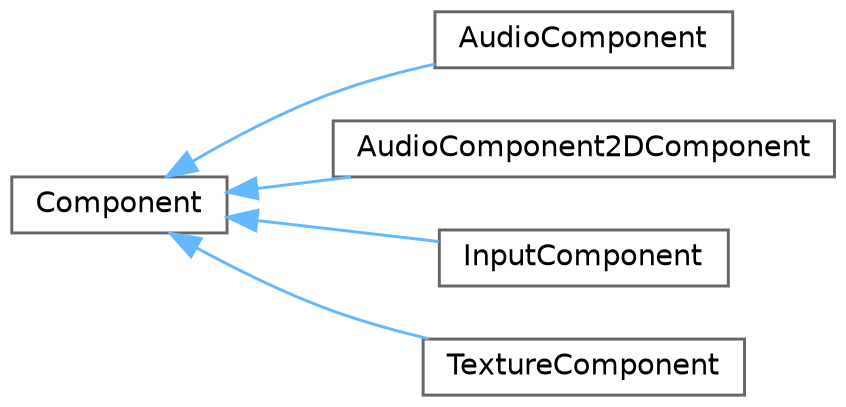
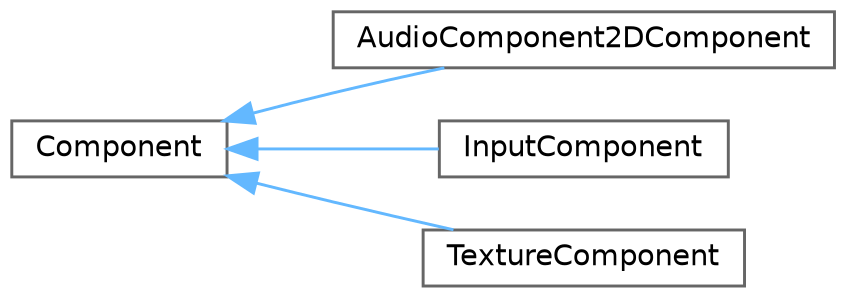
  digraph {
    rankdir=LR
    node [color=grey40 fillcolor=white fontname=Helvetica fontsize=10 shape=box style=filled]
    edge [color=steelblue1 dir=back fontname=Helvetica fontsize=10 labelfontname=Helvetica labelfontsize=10 style=solid]
    n1 [height=0.2 label=Component width=0.4]
-   n2 [height=0.2 label=AudioComponent width=0.4]
    n3 [height=0.2 label=AudioComponent2DComponent width=0.4]
    n4 [height=0.2 label=InputComponent width=0.4]
    n5 [height=0.2 label=TextureComponent width=0.4]
-   n1 -> n2
    n1 -> n3
    n1 -> n4
    n1 -> n5
  }
